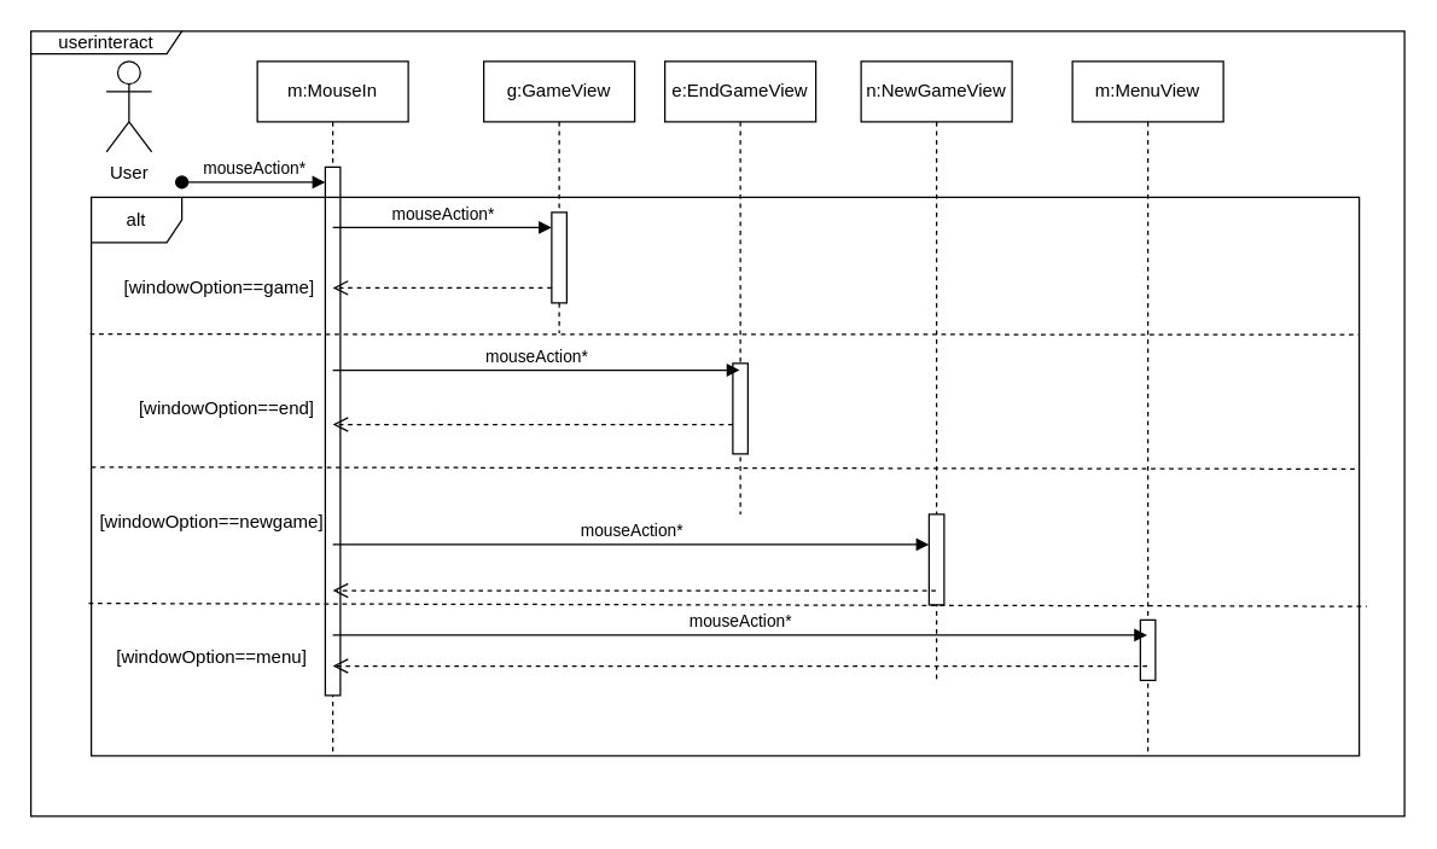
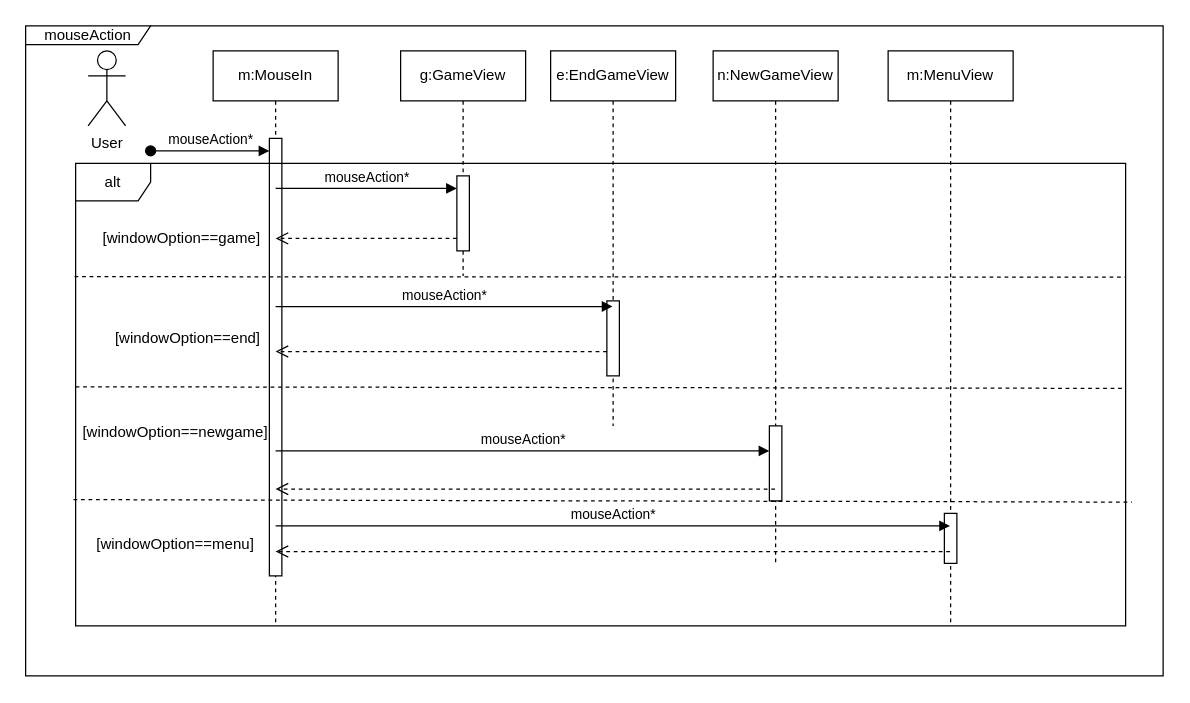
  <mxCell id="0" />
  <mxCell id="1" parent="0" />
  <mxCell id="2" value="m:MouseIn" style="shape=umlLifeline;perimeter=lifelinePerimeter;whiteSpace=wrap;html=1;container=0;dropTarget=0;collapsible=0;recursiveResize=0;outlineConnect=0;portConstraint=eastwest;newEdgeStyle={&quot;edgeStyle&quot;:&quot;elbowEdgeStyle&quot;,&quot;elbow&quot;:&quot;vertical&quot;,&quot;curved&quot;:0,&quot;rounded&quot;:0};" parent="1" vertex="1"><mxGeometry x="170" y="40" width="100" height="460" as="geometry" /></mxCell>
  <mxCell id="3" value="" style="html=1;points=[];perimeter=orthogonalPerimeter;outlineConnect=0;targetShapes=umlLifeline;portConstraint=eastwest;newEdgeStyle={&quot;edgeStyle&quot;:&quot;elbowEdgeStyle&quot;,&quot;elbow&quot;:&quot;vertical&quot;,&quot;curved&quot;:0,&quot;rounded&quot;:0};" parent="2" vertex="1"><mxGeometry x="45" y="70" width="10" height="350" as="geometry" /></mxCell>
  <mxCell id="4" value="mouseAction*" style="html=1;verticalAlign=bottom;startArrow=oval;endArrow=block;startSize=8;edgeStyle=elbowEdgeStyle;elbow=vertical;curved=0;rounded=0;" parent="2" target="3" edge="1"><mxGeometry relative="1" as="geometry"><mxPoint x="-50" y="80" as="sourcePoint" /></mxGeometry></mxCell>
  <mxCell id="5" value="alt" style="shape=umlFrame;whiteSpace=wrap;html=1;pointerEvents=0;" parent="1" vertex="1"><mxGeometry x="60" y="130" width="840" height="370" as="geometry" /></mxCell>
  <mxCell id="6" value="g:GameView" style="shape=umlLifeline;perimeter=lifelinePerimeter;whiteSpace=wrap;html=1;container=0;dropTarget=0;collapsible=0;recursiveResize=0;outlineConnect=0;portConstraint=eastwest;newEdgeStyle={&quot;edgeStyle&quot;:&quot;elbowEdgeStyle&quot;,&quot;elbow&quot;:&quot;vertical&quot;,&quot;curved&quot;:0,&quot;rounded&quot;:0};" parent="1" vertex="1"><mxGeometry x="320" y="40" width="100" height="180" as="geometry" /></mxCell>
  <mxCell id="7" value="" style="html=1;points=[];perimeter=orthogonalPerimeter;outlineConnect=0;targetShapes=umlLifeline;portConstraint=eastwest;newEdgeStyle={&quot;edgeStyle&quot;:&quot;elbowEdgeStyle&quot;,&quot;elbow&quot;:&quot;vertical&quot;,&quot;curved&quot;:0,&quot;rounded&quot;:0};" parent="6" vertex="1"><mxGeometry x="45" y="100" width="10" height="60" as="geometry" /></mxCell>
  <mxCell id="8" value="e:EndGameView" style="shape=umlLifeline;perimeter=lifelinePerimeter;whiteSpace=wrap;html=1;container=0;dropTarget=0;collapsible=0;recursiveResize=0;outlineConnect=0;portConstraint=eastwest;newEdgeStyle={&quot;edgeStyle&quot;:&quot;elbowEdgeStyle&quot;,&quot;elbow&quot;:&quot;vertical&quot;,&quot;curved&quot;:0,&quot;rounded&quot;:0};" parent="1" vertex="1"><mxGeometry x="440" y="40" width="100" height="300" as="geometry" /></mxCell>
  <mxCell id="9" value="" style="html=1;points=[];perimeter=orthogonalPerimeter;outlineConnect=0;targetShapes=umlLifeline;portConstraint=eastwest;newEdgeStyle={&quot;edgeStyle&quot;:&quot;elbowEdgeStyle&quot;,&quot;elbow&quot;:&quot;vertical&quot;,&quot;curved&quot;:0,&quot;rounded&quot;:0};" parent="8" vertex="1"><mxGeometry x="45" y="200" width="10" height="60" as="geometry" /></mxCell>
  <mxCell id="10" value="n:NewGameView" style="shape=umlLifeline;perimeter=lifelinePerimeter;whiteSpace=wrap;html=1;container=0;dropTarget=0;collapsible=0;recursiveResize=0;outlineConnect=0;portConstraint=eastwest;newEdgeStyle={&quot;edgeStyle&quot;:&quot;elbowEdgeStyle&quot;,&quot;elbow&quot;:&quot;vertical&quot;,&quot;curved&quot;:0,&quot;rounded&quot;:0};" parent="1" vertex="1"><mxGeometry x="570" y="40" width="100" height="410" as="geometry" /></mxCell>
  <mxCell id="11" value="" style="html=1;points=[];perimeter=orthogonalPerimeter;outlineConnect=0;targetShapes=umlLifeline;portConstraint=eastwest;newEdgeStyle={&quot;edgeStyle&quot;:&quot;elbowEdgeStyle&quot;,&quot;elbow&quot;:&quot;vertical&quot;,&quot;curved&quot;:0,&quot;rounded&quot;:0};" parent="10" vertex="1"><mxGeometry x="45" y="300" width="10" height="60" as="geometry" /></mxCell>
  <mxCell id="12" value="m:MenuView" style="shape=umlLifeline;perimeter=lifelinePerimeter;whiteSpace=wrap;html=1;container=0;dropTarget=0;collapsible=0;recursiveResize=0;outlineConnect=0;portConstraint=eastwest;newEdgeStyle={&quot;edgeStyle&quot;:&quot;elbowEdgeStyle&quot;,&quot;elbow&quot;:&quot;vertical&quot;,&quot;curved&quot;:0,&quot;rounded&quot;:0};" parent="1" vertex="1"><mxGeometry x="710" y="40" width="100" height="460" as="geometry" /></mxCell>
  <mxCell id="13" value="" style="html=1;points=[];perimeter=orthogonalPerimeter;outlineConnect=0;targetShapes=umlLifeline;portConstraint=eastwest;newEdgeStyle={&quot;edgeStyle&quot;:&quot;elbowEdgeStyle&quot;,&quot;elbow&quot;:&quot;vertical&quot;,&quot;curved&quot;:0,&quot;rounded&quot;:0};" parent="12" vertex="1"><mxGeometry x="45" y="370" width="10" height="40" as="geometry" /></mxCell>
  <mxCell id="14" value="mouseAction*" style="html=1;verticalAlign=bottom;endArrow=block;edgeStyle=elbowEdgeStyle;elbow=vertical;curved=0;rounded=0;" parent="1" target="7" edge="1"><mxGeometry relative="1" as="geometry"><mxPoint x="220" y="150" as="sourcePoint" /><Array as="points"><mxPoint x="320" y="150" /><mxPoint x="255" y="160" /><mxPoint x="295" y="170" /><mxPoint x="255" y="140" /></Array><mxPoint x="350" y="160" as="targetPoint" /></mxGeometry></mxCell>
  <mxCell id="15" value="" style="html=1;verticalAlign=bottom;endArrow=open;dashed=1;endSize=8;edgeStyle=elbowEdgeStyle;elbow=vertical;curved=0;rounded=0;" parent="1" source="7" edge="1"><mxGeometry relative="1" as="geometry"><mxPoint x="220" y="189.5" as="targetPoint" /><Array as="points"><mxPoint x="330" y="190" /><mxPoint x="290" y="190" /></Array><mxPoint x="360" y="190" as="sourcePoint" /></mxGeometry></mxCell>
  <mxCell id="16" value="mouseAction*" style="html=1;verticalAlign=bottom;endArrow=block;edgeStyle=elbowEdgeStyle;elbow=vertical;curved=0;rounded=0;" parent="1" target="8" edge="1"><mxGeometry relative="1" as="geometry"><mxPoint x="220" y="244.5" as="sourcePoint" /><Array as="points"><mxPoint x="320" y="244.5" /><mxPoint x="255" y="254.5" /><mxPoint x="295" y="264.5" /><mxPoint x="255" y="234.5" /></Array><mxPoint x="365" y="244.5" as="targetPoint" /></mxGeometry></mxCell>
  <mxCell id="17" value="" style="html=1;verticalAlign=bottom;endArrow=open;dashed=1;endSize=8;edgeStyle=elbowEdgeStyle;elbow=vertical;curved=0;rounded=0;" parent="1" source="9" edge="1"><mxGeometry relative="1" as="geometry"><mxPoint x="220" y="280" as="targetPoint" /><Array as="points"><mxPoint x="330" y="280.5" /><mxPoint x="290" y="280.5" /></Array><mxPoint x="365" y="280.5" as="sourcePoint" /></mxGeometry></mxCell>
  <mxCell id="18" value="mouseAction*" style="html=1;verticalAlign=bottom;endArrow=block;edgeStyle=elbowEdgeStyle;elbow=vertical;curved=0;rounded=0;" parent="1" target="11" edge="1"><mxGeometry relative="1" as="geometry"><mxPoint x="220" y="360" as="sourcePoint" /><Array as="points"><mxPoint x="320" y="360" /><mxPoint x="255" y="370" /><mxPoint x="295" y="380" /><mxPoint x="255" y="350" /></Array><mxPoint x="490" y="360.5" as="targetPoint" /></mxGeometry></mxCell>
  <mxCell id="19" value="" style="html=1;verticalAlign=bottom;endArrow=open;dashed=1;endSize=8;edgeStyle=elbowEdgeStyle;elbow=vertical;curved=0;rounded=0;" parent="1" source="10" edge="1"><mxGeometry relative="1" as="geometry"><mxPoint x="220" y="390" as="targetPoint" /><Array as="points"><mxPoint x="330" y="390.5" /><mxPoint x="290" y="390.5" /></Array><mxPoint x="485" y="391" as="sourcePoint" /></mxGeometry></mxCell>
  <mxCell id="20" value="mouseAction*" style="html=1;verticalAlign=bottom;endArrow=block;edgeStyle=elbowEdgeStyle;elbow=vertical;curved=0;rounded=0;" parent="1" target="12" edge="1"><mxGeometry relative="1" as="geometry"><mxPoint x="220" y="420" as="sourcePoint" /><Array as="points"><mxPoint x="320" y="420" /><mxPoint x="255" y="430" /><mxPoint x="295" y="440" /><mxPoint x="255" y="410" /></Array><mxPoint x="490" y="420.5" as="targetPoint" /></mxGeometry></mxCell>
  <mxCell id="21" value="" style="html=1;verticalAlign=bottom;endArrow=open;dashed=1;endSize=8;edgeStyle=elbowEdgeStyle;elbow=vertical;curved=0;rounded=0;" parent="1" source="12" edge="1"><mxGeometry relative="1" as="geometry"><mxPoint x="220" y="440" as="targetPoint" /><Array as="points"><mxPoint x="330" y="440.5" /><mxPoint x="290" y="440.5" /></Array><mxPoint x="620" y="441" as="sourcePoint" /></mxGeometry></mxCell>
  <mxCell id="22" value="" style="endArrow=none;dashed=1;html=1;rounded=0;exitX=0;exitY=0.483;exitDx=0;exitDy=0;exitPerimeter=0;" parent="1" source="5" edge="1"><mxGeometry width="50" height="50" relative="1" as="geometry"><mxPoint x="120" y="310" as="sourcePoint" /><mxPoint x="900" y="310" as="targetPoint" /><Array as="points" /></mxGeometry></mxCell>
  <mxCell id="23" value="" style="endArrow=none;dashed=1;html=1;rounded=0;exitX=-0.001;exitY=0.245;exitDx=0;exitDy=0;exitPerimeter=0;" parent="1" source="5" edge="1"><mxGeometry width="50" height="50" relative="1" as="geometry"><mxPoint x="40" y="220" as="sourcePoint" /><mxPoint x="900" y="221" as="targetPoint" /><Array as="points" /></mxGeometry></mxCell>
  <mxCell id="24" value="" style="endArrow=none;dashed=1;html=1;rounded=0;exitX=-0.002;exitY=0.727;exitDx=0;exitDy=0;exitPerimeter=0;" parent="1" source="5" edge="1"><mxGeometry width="50" height="50" relative="1" as="geometry"><mxPoint x="115" y="400" as="sourcePoint" /><mxPoint x="905" y="401" as="targetPoint" /><Array as="points" /></mxGeometry></mxCell>
  <mxCell id="25" value="[windowOption==game]" style="text;html=1;strokeColor=none;fillColor=none;align=center;verticalAlign=middle;whiteSpace=wrap;rounded=0;" parent="1" vertex="1"><mxGeometry x="120" y="175" width="50" height="30" as="geometry" /></mxCell>
  <mxCell id="26" value="[windowOption==end]" style="text;html=1;strokeColor=none;fillColor=none;align=center;verticalAlign=middle;whiteSpace=wrap;rounded=0;" parent="1" vertex="1"><mxGeometry x="120" y="255" width="60" height="30" as="geometry" /></mxCell>
  <mxCell id="27" value="[windowOption==newgame]" style="text;html=1;strokeColor=none;fillColor=none;align=center;verticalAlign=middle;whiteSpace=wrap;rounded=0;" parent="1" vertex="1"><mxGeometry x="110" y="330" width="60" height="30" as="geometry" /></mxCell>
  <mxCell id="28" value="[windowOption==menu]" style="text;html=1;strokeColor=none;fillColor=none;align=center;verticalAlign=middle;whiteSpace=wrap;rounded=0;" parent="1" vertex="1"><mxGeometry x="110" y="420" width="60" height="30" as="geometry" /></mxCell>
  <mxCell id="29" value="User" style="shape=umlActor;verticalLabelPosition=bottom;verticalAlign=top;html=1;outlineConnect=0;" parent="1" vertex="1"><mxGeometry x="70" y="40" width="30" height="60" as="geometry" /></mxCell>
- <mxCell id="30" value="userinteract" style="shape=umlFrame;whiteSpace=wrap;html=1;pointerEvents=0;width=100;height=15;" parent="1" vertex="1"><mxGeometry x="20" y="20" width="910" height="520" as="geometry" /></mxCell>
+ <mxCell id="30" value="mouseAction" style="shape=umlFrame;whiteSpace=wrap;html=1;pointerEvents=0;width=100;height=15;" parent="1" vertex="1"><mxGeometry x="20" y="20" width="910" height="520" as="geometry" /></mxCell>
